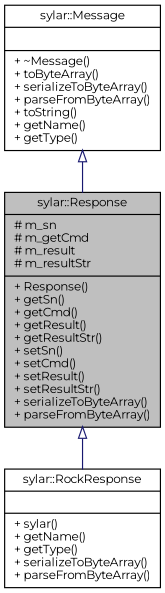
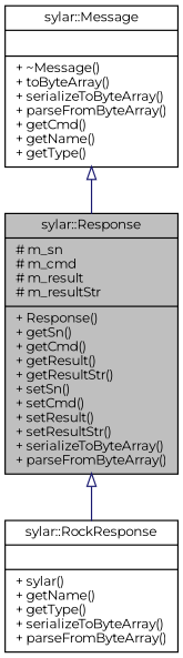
  digraph {
    fontname=Montserrat
    node [color=black fillcolor=white fontname=Montserrat fontsize=10 shape=record style=filled]
    edge [arrowtail=onormal color=midnightblue dir=back fontname=Montserrat fontsize=10 labelfontname=Helvetica labelfontsize=10 style=solid]
-   n1 [fillcolor=grey75 fontcolor=black height=0.2 label="{sylar::Response\n|# m_sn\l# m_getCmd\l# m_result\l# m_resultStr\l|+ Response()\l+ getSn()\l+ getCmd()\l+ getResult()\l+ getResultStr()\l+ setSn()\l+ setCmd()\l+ setResult()\l+ setResultStr()\l+ serializeToByteArray()\l+ parseFromByteArray()\l}" width=0.4]
+   n1 [fillcolor=grey75 fontcolor=black height=0.2 label="{sylar::Response\n|# m_sn\l# m_cmd\l# m_result\l# m_resultStr\l|+ Response()\l+ getSn()\l+ getCmd()\l+ getResult()\l+ getResultStr()\l+ setSn()\l+ setCmd()\l+ setResult()\l+ setResultStr()\l+ serializeToByteArray()\l+ parseFromByteArray()\l}" width=0.4]
    n2 [height=0.2 label="{sylar::RockResponse\n||+ sylar()\l+ getName()\l+ getType()\l+ serializeToByteArray()\l+ parseFromByteArray()\l}" width=0.4]
-   n3 [height=0.2 label="{sylar::Message\n||+ ~Message()\l+ toByteArray()\l+ serializeToByteArray()\l+ parseFromByteArray()\l+ toString()\l+ getName()\l+ getType()\l}" width=0.4]
+   n3 [height=0.2 label="{sylar::Message\n||+ ~Message()\l+ toByteArray()\l+ serializeToByteArray()\l+ parseFromByteArray()\l+ getCmd()\l+ getName()\l+ getType()\l}" width=0.4]
    n1 -> n2
    n3 -> n1
  }
